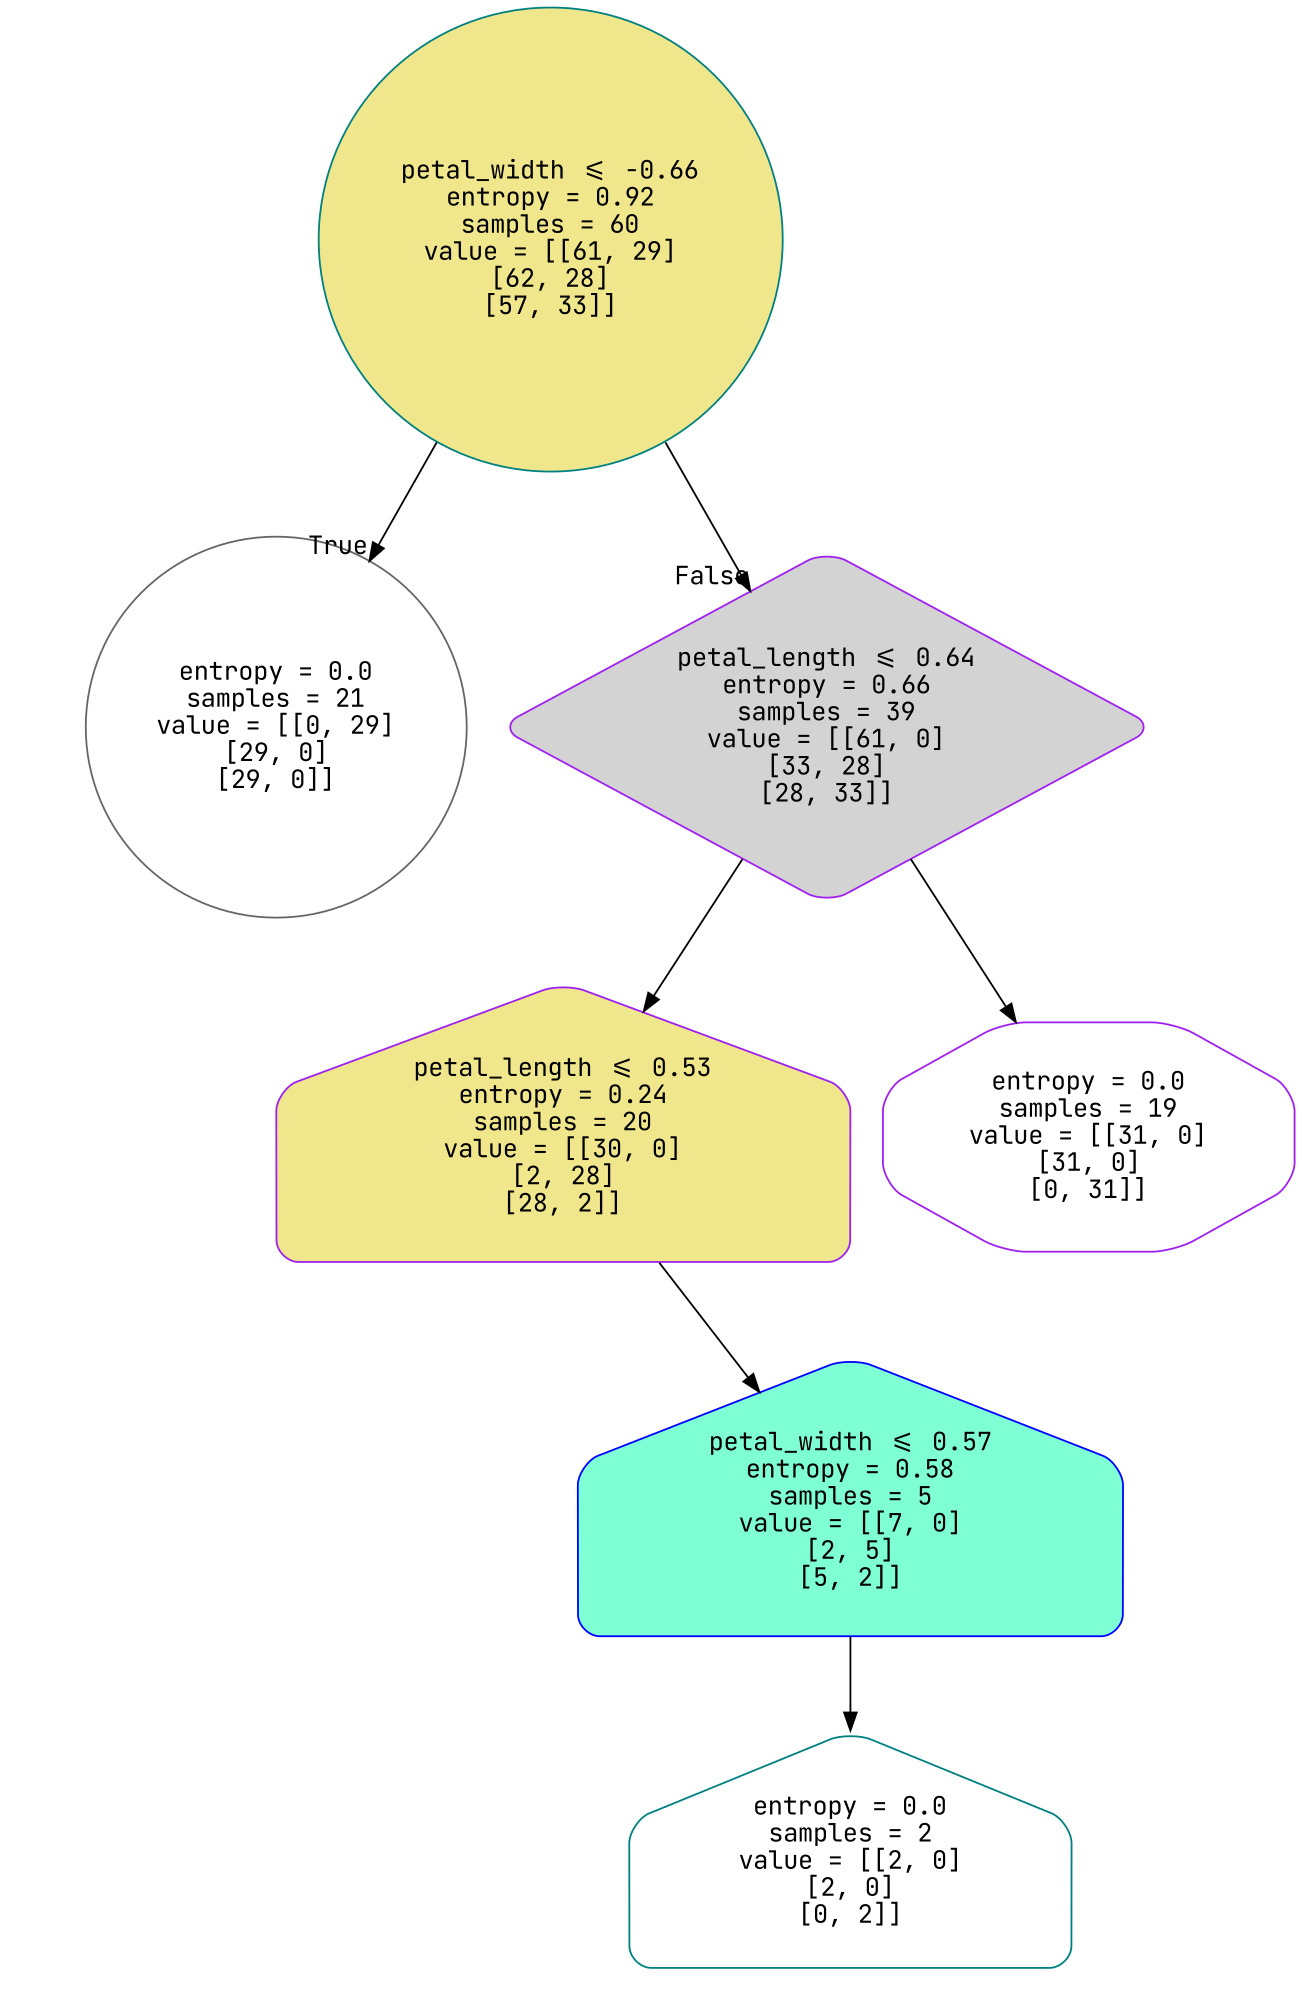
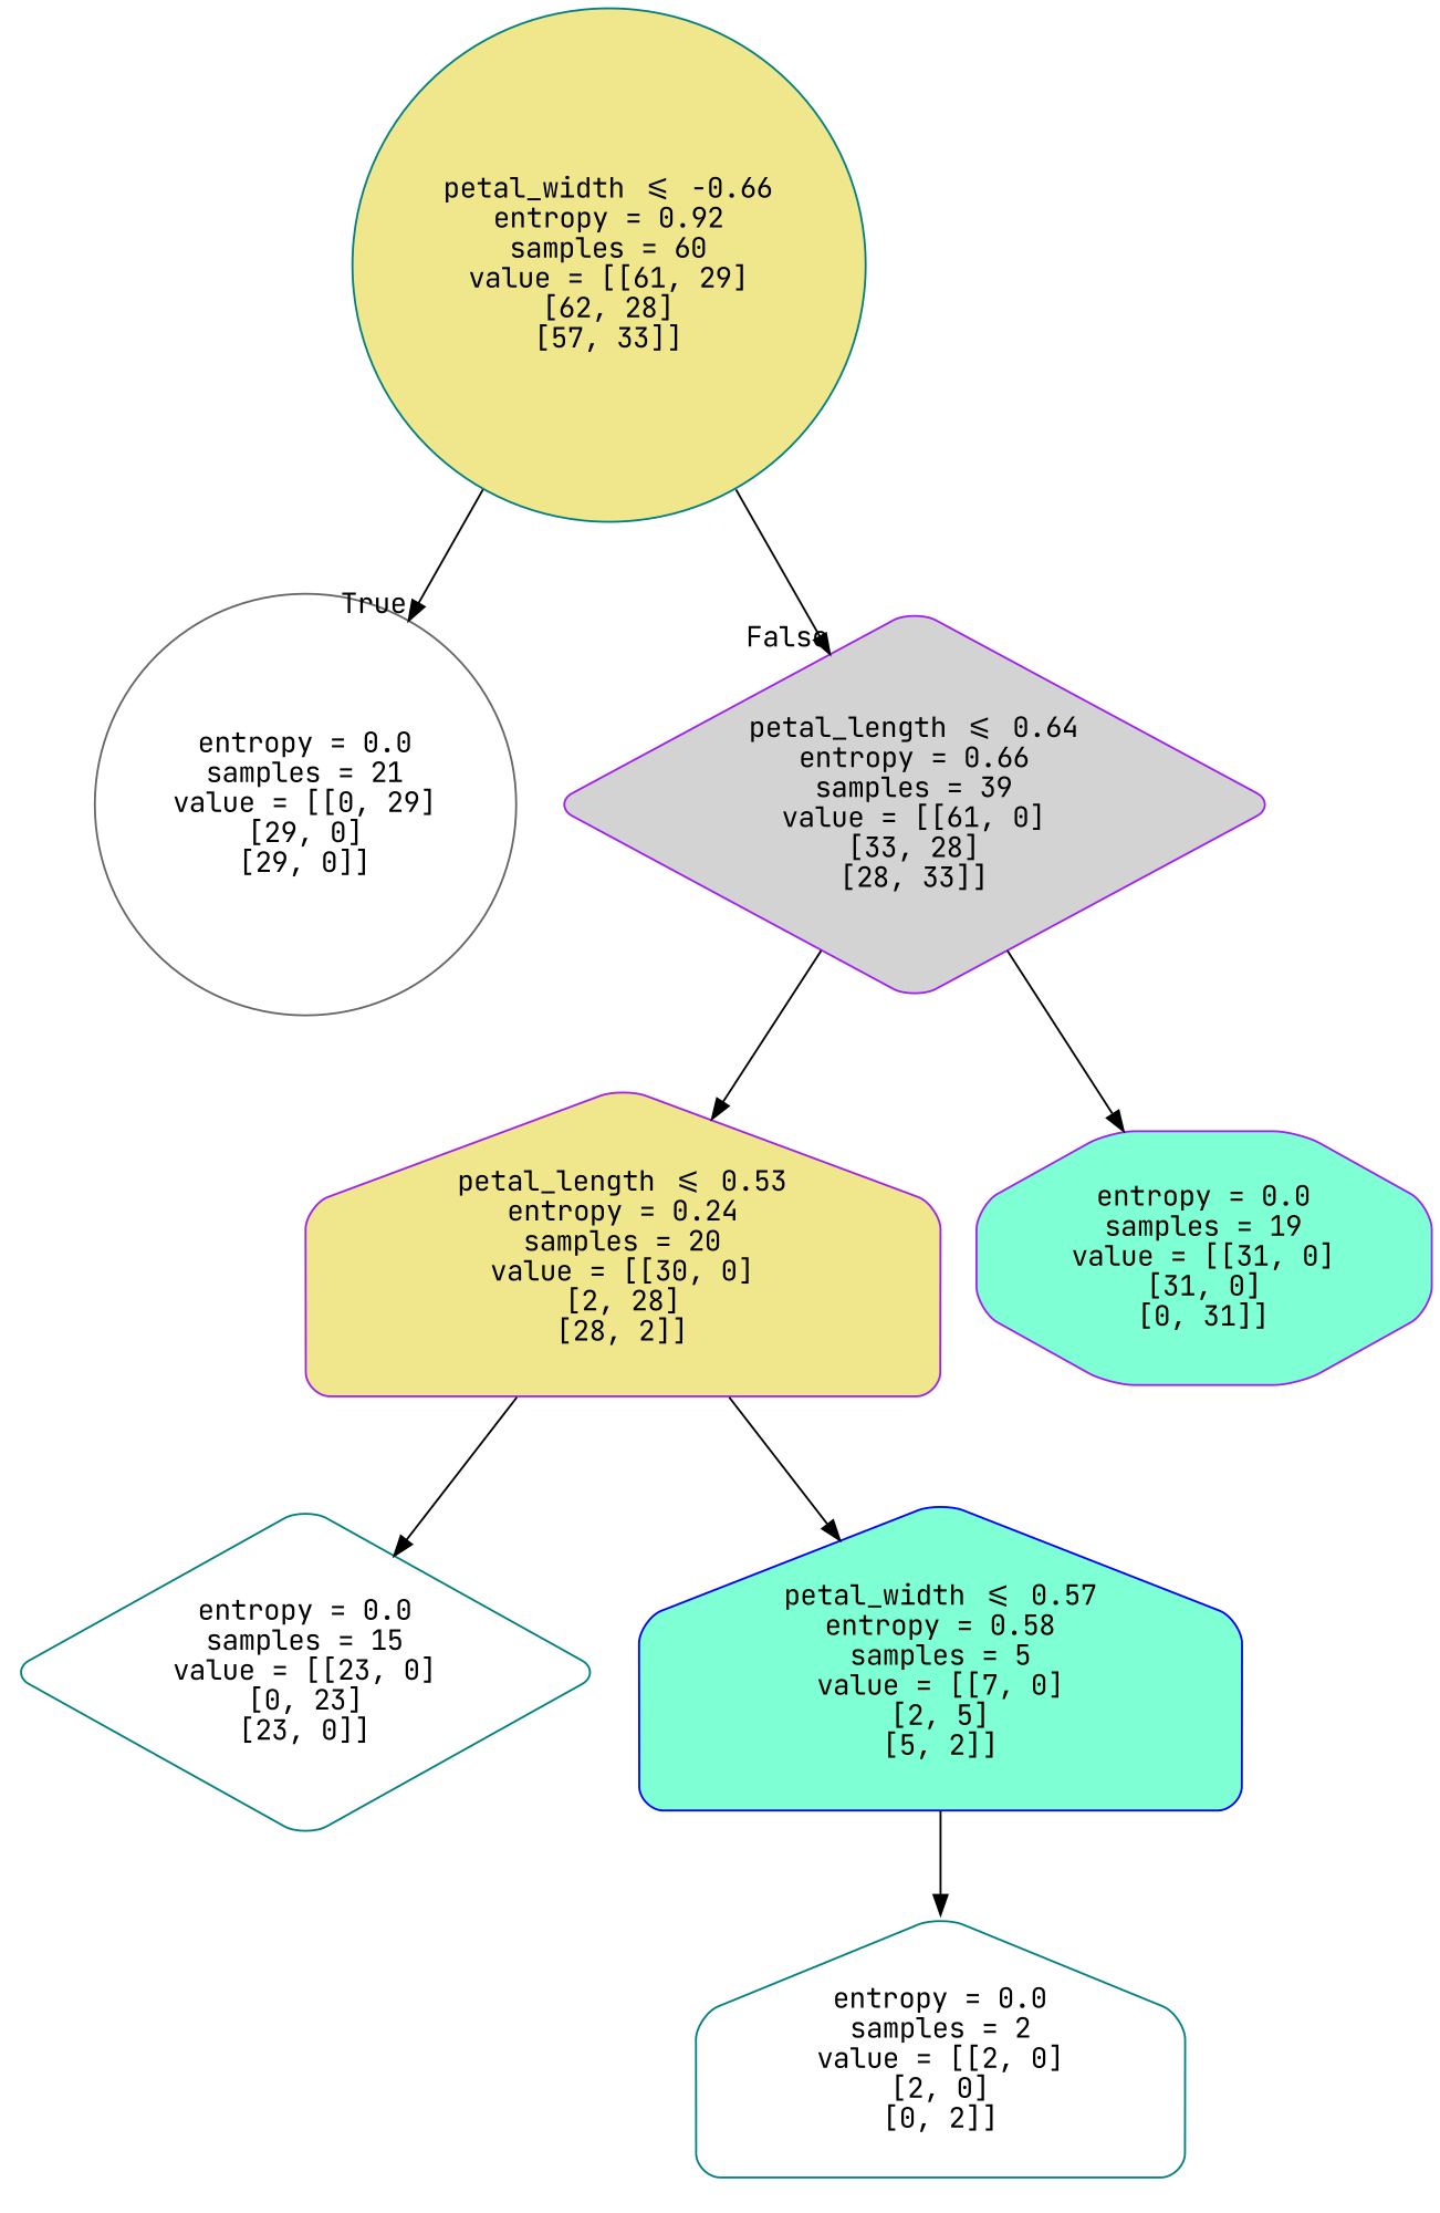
  digraph {
    fontname="JetBrains Mono"
    node [color=teal fillcolor=white fontname="JetBrains Mono" shape=house style="filled, rounded"]
    edge [fontname="JetBrains Mono"]
    n1 [fillcolor=khaki label="petal_width <= -0.66\nentropy = 0.92\nsamples = 60\nvalue = [[61, 29]\n[62, 28]\n[57, 33]]" shape=circle]
    n2 [color=gray40 label="entropy = 0.0\nsamples = 21\nvalue = [[0, 29]\n[29, 0]\n[29, 0]]" shape=circle]
    n3 [color=purple fillcolor=lightgrey label="petal_length <= 0.64\nentropy = 0.66\nsamples = 39\nvalue = [[61, 0]\n[33, 28]\n[28, 33]]" shape=diamond]
    n4 [color=purple fillcolor=khaki label="petal_length <= 0.53\nentropy = 0.24\nsamples = 20\nvalue = [[30, 0]\n[2, 28]\n[28, 2]]"]
-   n5 [color=purple label="entropy = 0.0\nsamples = 19\nvalue = [[31, 0]\n[31, 0]\n[0, 31]]" shape=octagon]
+   n5 [color=purple fillcolor=aquamarine label="entropy = 0.0\nsamples = 19\nvalue = [[31, 0]\n[31, 0]\n[0, 31]]" shape=octagon]
+   n6 [label="entropy = 0.0\nsamples = 15\nvalue = [[23, 0]\n[0, 23]\n[23, 0]]" shape=diamond]
    n7 [color=blue fillcolor=aquamarine label="petal_width <= 0.57\nentropy = 0.58\nsamples = 5\nvalue = [[7, 0]\n[2, 5]\n[5, 2]]"]
    n8 [label="entropy = 0.0\nsamples = 2\nvalue = [[2, 0]\n[2, 0]\n[0, 2]]"]
    n1 -> n2 [headlabel=True labelangle=45 labeldistance=2.5]
    n1 -> n3 [headlabel=False labelangle=-45 labeldistance=2.5]
    n3 -> n4
    n3 -> n5
+   n4 -> n6
    n4 -> n7
    n7 -> n8
  }
